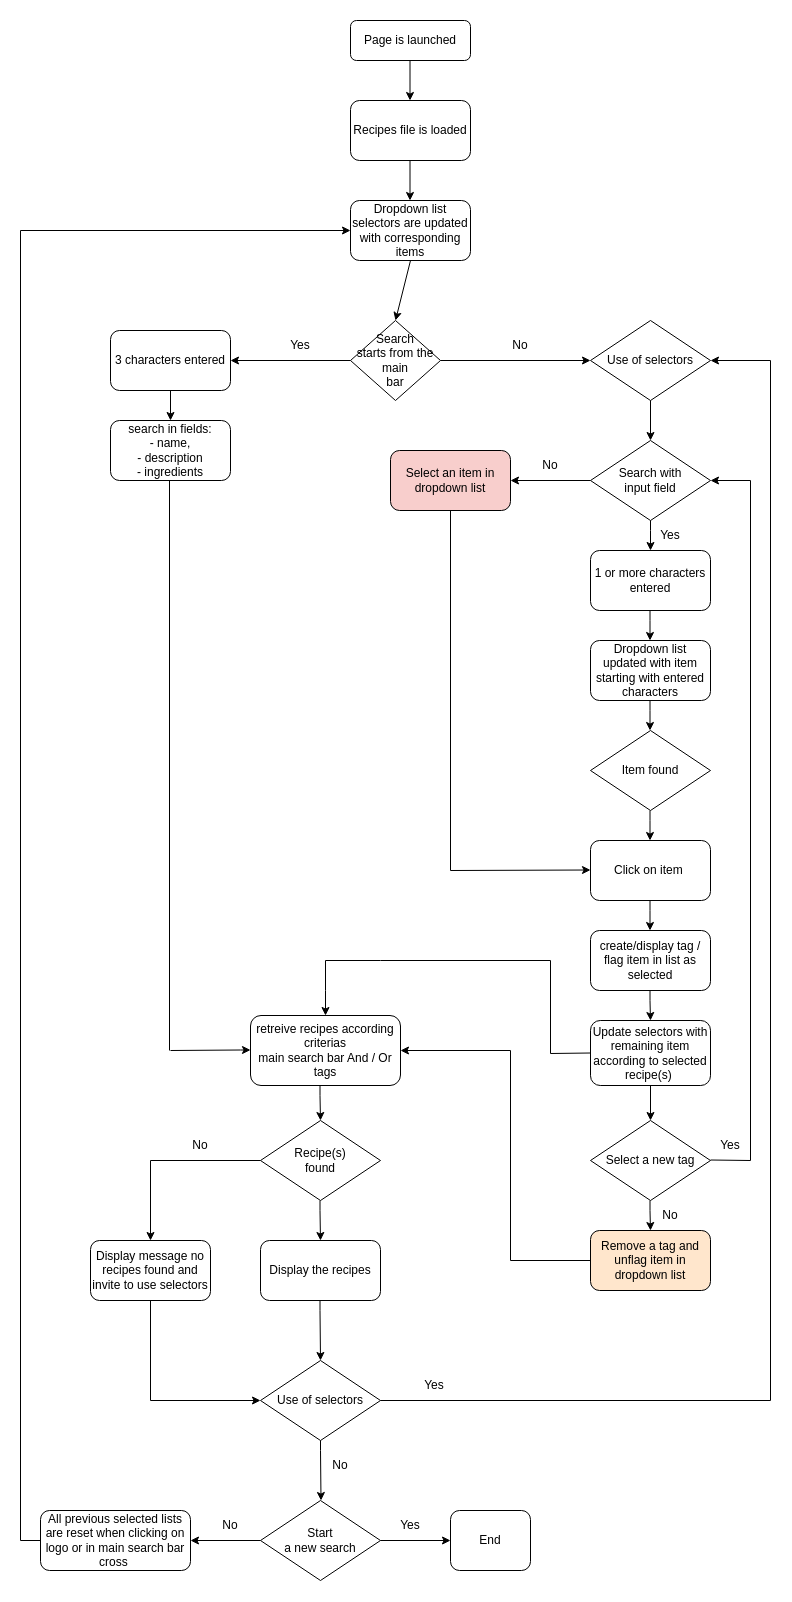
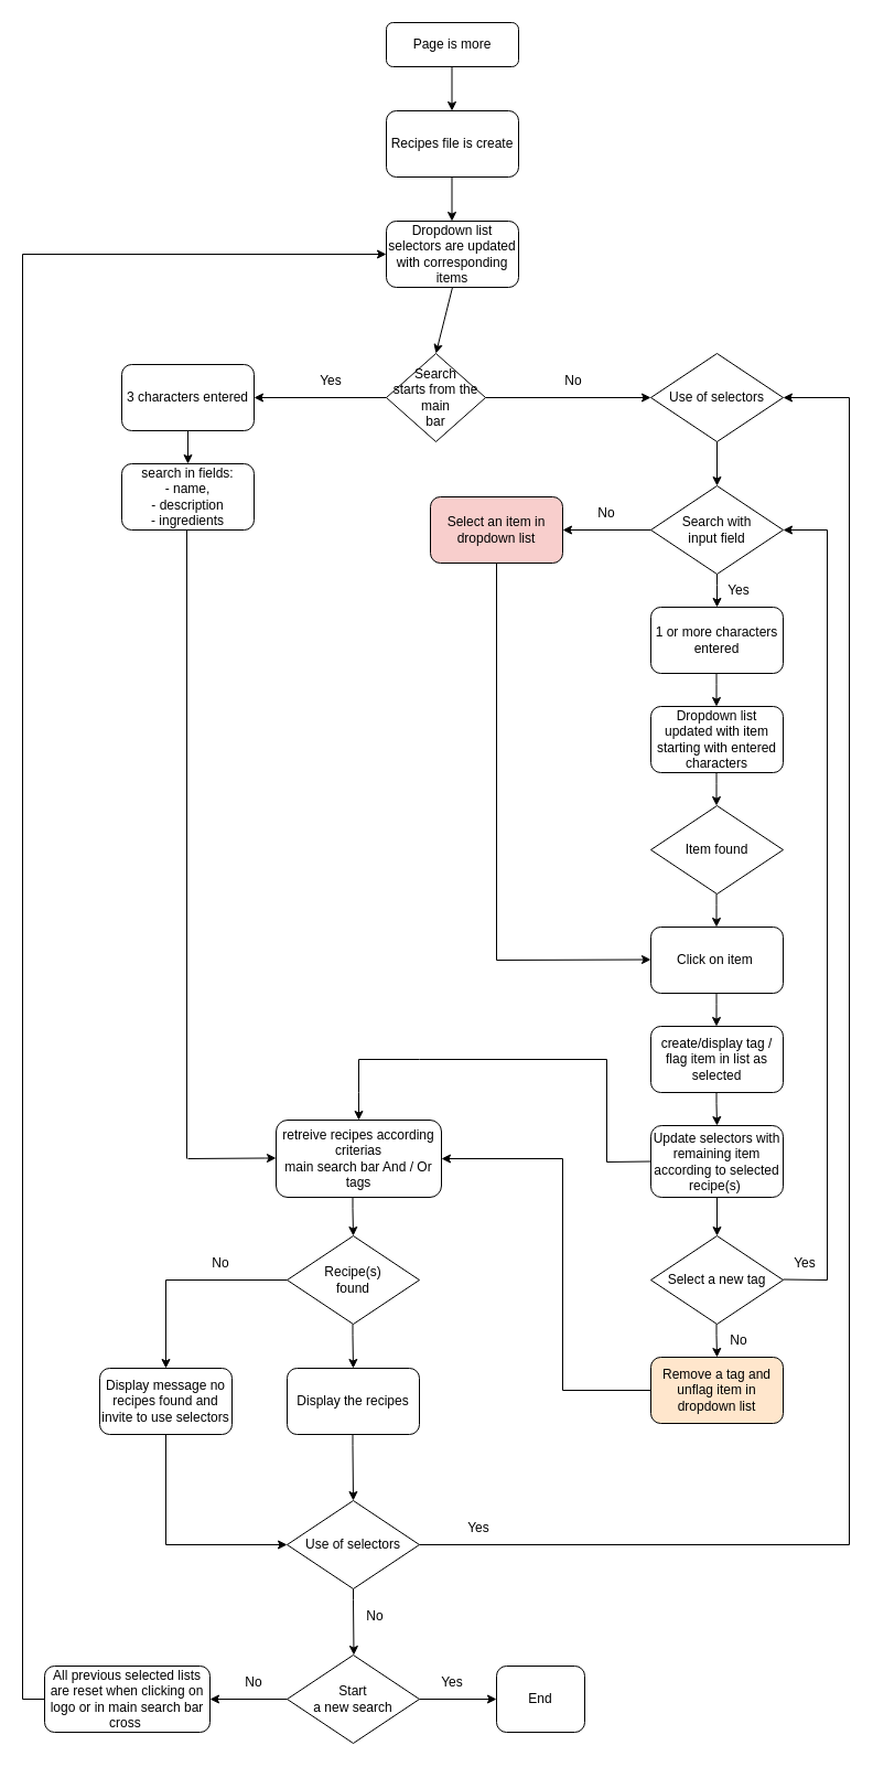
  <mxCell id="0" />
  <mxCell id="1" parent="0" />
- <mxCell id="2" value="Page is launched" style="rounded=1;whiteSpace=wrap;html=1;" parent="1" vertex="1"><mxGeometry x="350" y="20" width="120" height="40" as="geometry" /></mxCell>
+ <mxCell id="2" value="Page is more" style="rounded=1;whiteSpace=wrap;html=1;" parent="1" vertex="1"><mxGeometry x="350" y="20" width="120" height="40" as="geometry" /></mxCell>
  <mxCell id="3" value="Search &lt;br&gt;starts from the main &lt;br&gt;bar" style="rhombus;whiteSpace=wrap;html=1;" parent="1" vertex="1"><mxGeometry x="350" y="320" width="90" height="80" as="geometry" /></mxCell>
  <mxCell id="4" value="" style="endArrow=classic;html=1;rounded=0;exitX=1;exitY=0.5;exitDx=0;exitDy=0;" parent="1" source="3" edge="1"><mxGeometry width="50" height="50" relative="1" as="geometry"><mxPoint x="530" y="560" as="sourcePoint" /><mxPoint x="590" y="360" as="targetPoint" /><Array as="points" /></mxGeometry></mxCell>
  <mxCell id="5" value="" style="endArrow=classic;html=1;rounded=0;exitX=0;exitY=0.5;exitDx=0;exitDy=0;" parent="1" source="3" edge="1"><mxGeometry width="50" height="50" relative="1" as="geometry"><mxPoint x="170" y="390" as="sourcePoint" /><mxPoint x="230" y="360" as="targetPoint" /><Array as="points" /></mxGeometry></mxCell>
  <mxCell id="6" value="" style="endArrow=classic;html=1;rounded=0;entryX=0.5;entryY=0;entryDx=0;entryDy=0;exitX=0.5;exitY=1;exitDx=0;exitDy=0;" parent="1" source="61" target="3" edge="1"><mxGeometry width="50" height="50" relative="1" as="geometry"><mxPoint x="410" y="230" as="sourcePoint" /><mxPoint x="600" y="540" as="targetPoint" /></mxGeometry></mxCell>
  <mxCell id="7" value="3 characters entered" style="rounded=1;whiteSpace=wrap;html=1;" parent="1" vertex="1"><mxGeometry x="110" y="330" width="120" height="60" as="geometry" /></mxCell>
  <mxCell id="8" value="Yes" style="text;strokeColor=none;align=center;fillColor=none;html=1;verticalAlign=middle;whiteSpace=wrap;rounded=0;" parent="1" vertex="1"><mxGeometry x="270" y="330" width="60" height="30" as="geometry" /></mxCell>
  <mxCell id="9" value="No" style="text;strokeColor=none;align=center;fillColor=none;html=1;verticalAlign=middle;whiteSpace=wrap;rounded=0;" parent="1" vertex="1"><mxGeometry x="490" y="330" width="60" height="30" as="geometry" /></mxCell>
  <mxCell id="10" value="Recipe(s)&lt;br&gt;found" style="rhombus;whiteSpace=wrap;html=1;" parent="1" vertex="1"><mxGeometry x="260" y="1120" width="120" height="80" as="geometry" /></mxCell>
  <mxCell id="11" value="Display the recipes" style="rounded=1;whiteSpace=wrap;html=1;" parent="1" vertex="1"><mxGeometry x="260" y="1240" width="120" height="60" as="geometry" /></mxCell>
  <mxCell id="12" value="" style="endArrow=classic;html=1;rounded=0;exitX=0;exitY=0.5;exitDx=0;exitDy=0;entryX=1;entryY=0.5;entryDx=0;entryDy=0;" parent="1" source="56" target="50" edge="1"><mxGeometry width="50" height="50" relative="1" as="geometry"><mxPoint x="530" y="1260" as="sourcePoint" /><mxPoint x="430" y="1050" as="targetPoint" /><Array as="points"><mxPoint x="510" y="1260" /><mxPoint x="510" y="1050" /></Array></mxGeometry></mxCell>
  <mxCell id="13" value="Yes" style="text;strokeColor=none;align=center;fillColor=none;html=1;verticalAlign=middle;whiteSpace=wrap;rounded=0;" parent="1" vertex="1"><mxGeometry x="700" y="1130" width="60" height="30" as="geometry" /></mxCell>
  <mxCell id="14" value="Use of selectors" style="rhombus;whiteSpace=wrap;html=1;" parent="1" vertex="1"><mxGeometry x="260" y="1360" width="120" height="80" as="geometry" /></mxCell>
  <mxCell id="15" value="No" style="text;strokeColor=none;align=center;fillColor=none;html=1;verticalAlign=middle;whiteSpace=wrap;rounded=0;" parent="1" vertex="1"><mxGeometry x="170" y="1130" width="60" height="30" as="geometry" /></mxCell>
  <mxCell id="16" value="Use of selectors" style="rhombus;whiteSpace=wrap;html=1;" parent="1" vertex="1"><mxGeometry x="590" y="320" width="120" height="80" as="geometry" /></mxCell>
  <mxCell id="17" value="1 or more characters entered" style="rounded=1;whiteSpace=wrap;html=1;" parent="1" vertex="1"><mxGeometry x="590" y="550" width="120" height="60" as="geometry" /></mxCell>
- <mxCell id="18" value="Recipes file is loaded" style="rounded=1;whiteSpace=wrap;html=1;" parent="1" vertex="1"><mxGeometry x="350" y="100" width="120" height="60" as="geometry" /></mxCell>
+ <mxCell id="18" value="Recipes file is create" style="rounded=1;whiteSpace=wrap;html=1;" parent="1" vertex="1"><mxGeometry x="350" y="100" width="120" height="60" as="geometry" /></mxCell>
  <mxCell id="19" value="search in fields:&lt;br&gt;- name, &lt;br&gt;- description&lt;br&gt;- ingredients" style="rounded=1;whiteSpace=wrap;html=1;" parent="1" vertex="1"><mxGeometry x="110" y="420" width="120" height="60" as="geometry" /></mxCell>
  <mxCell id="20" value="" style="endArrow=classic;html=1;rounded=0;exitX=0.5;exitY=1;exitDx=0;exitDy=0;" parent="1" source="7" target="19" edge="1"><mxGeometry width="50" height="50" relative="1" as="geometry"><mxPoint x="280" y="580" as="sourcePoint" /><mxPoint x="330" y="530" as="targetPoint" /></mxGeometry></mxCell>
  <mxCell id="21" value="Display message no recipes found and invite to use selectors" style="rounded=1;whiteSpace=wrap;html=1;" parent="1" vertex="1"><mxGeometry x="90" y="1240" width="120" height="60" as="geometry" /></mxCell>
  <mxCell id="22" value="" style="endArrow=classic;html=1;rounded=0;exitX=0.5;exitY=1;exitDx=0;exitDy=0;entryX=0;entryY=0.5;entryDx=0;entryDy=0;" parent="1" source="21" edge="1" target="14"><mxGeometry width="50" height="50" relative="1" as="geometry"><mxPoint x="260" y="1310" as="sourcePoint" /><mxPoint x="140" y="1370" as="targetPoint" /><Array as="points"><mxPoint x="150" y="1400" /></Array></mxGeometry></mxCell>
  <mxCell id="23" value="" style="endArrow=classic;html=1;rounded=0;exitX=0.5;exitY=1;exitDx=0;exitDy=0;entryX=0.5;entryY=0;entryDx=0;entryDy=0;" parent="1" target="21" edge="1"><mxGeometry width="50" height="50" relative="1" as="geometry"><mxPoint x="260" y="1160" as="sourcePoint" /><mxPoint x="145" y="1160" as="targetPoint" /><Array as="points"><mxPoint x="150" y="1160" /></Array></mxGeometry></mxCell>
  <mxCell id="24" value="" style="endArrow=classic;html=1;rounded=0;exitX=0.5;exitY=1;exitDx=0;exitDy=0;" edge="1" parent="1" source="16"><mxGeometry width="50" height="50" relative="1" as="geometry"><mxPoint x="350" y="570" as="sourcePoint" /><mxPoint x="650" y="440" as="targetPoint" /></mxGeometry></mxCell>
  <mxCell id="25" value="Search with &lt;br&gt;input field" style="rhombus;whiteSpace=wrap;html=1;" vertex="1" parent="1"><mxGeometry x="590" y="440" width="120" height="80" as="geometry" /></mxCell>
  <mxCell id="26" value="" style="endArrow=classic;html=1;rounded=0;exitX=0.5;exitY=1;exitDx=0;exitDy=0;" edge="1" parent="1" source="25"><mxGeometry width="50" height="50" relative="1" as="geometry"><mxPoint x="660" y="410" as="sourcePoint" /><mxPoint x="650" y="550" as="targetPoint" /><Array as="points"><mxPoint x="650" y="530" /></Array></mxGeometry></mxCell>
  <mxCell id="27" value="Dropdown list updated with item starting with entered characters" style="rounded=1;whiteSpace=wrap;html=1;" vertex="1" parent="1"><mxGeometry x="590" y="640" width="120" height="60" as="geometry" /></mxCell>
  <mxCell id="28" value="Item found" style="rhombus;whiteSpace=wrap;html=1;" vertex="1" parent="1"><mxGeometry x="590" y="730" width="120" height="80" as="geometry" /></mxCell>
  <mxCell id="29" value="" style="endArrow=classic;html=1;rounded=0;exitX=0.5;exitY=1;exitDx=0;exitDy=0;" edge="1" parent="1"><mxGeometry width="50" height="50" relative="1" as="geometry"><mxPoint x="649.5" y="610" as="sourcePoint" /><mxPoint x="649.5" y="640" as="targetPoint" /><Array as="points"><mxPoint x="649.5" y="620" /></Array></mxGeometry></mxCell>
  <mxCell id="30" value="Click on item&amp;nbsp;" style="rounded=1;whiteSpace=wrap;html=1;" vertex="1" parent="1"><mxGeometry x="590" y="840" width="120" height="60" as="geometry" /></mxCell>
  <mxCell id="31" value="Yes" style="text;strokeColor=none;align=center;fillColor=none;html=1;verticalAlign=middle;whiteSpace=wrap;rounded=0;" vertex="1" parent="1"><mxGeometry x="640" y="520" width="60" height="30" as="geometry" /></mxCell>
  <mxCell id="32" value="" style="endArrow=classic;html=1;rounded=0;exitX=0;exitY=0.5;exitDx=0;exitDy=0;" edge="1" parent="1"><mxGeometry width="50" height="50" relative="1" as="geometry"><mxPoint x="590" y="480" as="sourcePoint" /><mxPoint x="510" y="480" as="targetPoint" /><Array as="points" /></mxGeometry></mxCell>
  <mxCell id="33" value="No" style="text;strokeColor=none;align=center;fillColor=none;html=1;verticalAlign=middle;whiteSpace=wrap;rounded=0;" vertex="1" parent="1"><mxGeometry x="520" y="450" width="60" height="30" as="geometry" /></mxCell>
  <mxCell id="34" value="Select an item in dropdown list" style="rounded=1;whiteSpace=wrap;html=1;fillColor=#f8cecc;" vertex="1" parent="1"><mxGeometry x="390" y="450" width="120" height="60" as="geometry" /></mxCell>
  <mxCell id="35" value="" style="endArrow=classic;html=1;rounded=0;exitX=0.5;exitY=1;exitDx=0;exitDy=0;" edge="1" parent="1"><mxGeometry width="50" height="50" relative="1" as="geometry"><mxPoint x="649.5" y="700" as="sourcePoint" /><mxPoint x="649.5" y="730" as="targetPoint" /><Array as="points"><mxPoint x="649.5" y="710" /></Array></mxGeometry></mxCell>
  <mxCell id="36" value="" style="endArrow=none;html=1;rounded=0;" edge="1" parent="1"><mxGeometry width="50" height="50" relative="1" as="geometry"><mxPoint x="450" y="870" as="sourcePoint" /><mxPoint x="450" y="510" as="targetPoint" /></mxGeometry></mxCell>
  <mxCell id="37" value="" style="endArrow=classic;html=1;rounded=0;" edge="1" parent="1"><mxGeometry width="50" height="50" relative="1" as="geometry"><mxPoint x="450" y="870" as="sourcePoint" /><mxPoint x="590" y="869.5" as="targetPoint" /><Array as="points" /></mxGeometry></mxCell>
  <mxCell id="38" value="" style="endArrow=classic;html=1;rounded=0;exitX=0.5;exitY=1;exitDx=0;exitDy=0;" edge="1" parent="1"><mxGeometry width="50" height="50" relative="1" as="geometry"><mxPoint x="649.5" y="810" as="sourcePoint" /><mxPoint x="649.5" y="840" as="targetPoint" /><Array as="points"><mxPoint x="649.5" y="820" /></Array></mxGeometry></mxCell>
  <mxCell id="39" value="create/display tag /&lt;br&gt;flag item in list as selected" style="rounded=1;whiteSpace=wrap;html=1;" vertex="1" parent="1"><mxGeometry x="590" y="930" width="120" height="60" as="geometry" /></mxCell>
  <mxCell id="40" value="" style="endArrow=classic;html=1;rounded=0;exitX=0.5;exitY=1;exitDx=0;exitDy=0;" edge="1" parent="1"><mxGeometry width="50" height="50" relative="1" as="geometry"><mxPoint x="649.5" y="900" as="sourcePoint" /><mxPoint x="649.5" y="930" as="targetPoint" /><Array as="points"><mxPoint x="649.5" y="910" /></Array></mxGeometry></mxCell>
  <mxCell id="41" value="Select a new tag" style="rhombus;whiteSpace=wrap;html=1;" vertex="1" parent="1"><mxGeometry x="590" y="1120" width="120" height="80" as="geometry" /></mxCell>
  <mxCell id="42" value="" style="endArrow=classic;html=1;rounded=0;entryX=1;entryY=0.5;entryDx=0;entryDy=0;" edge="1" parent="1" target="25"><mxGeometry width="50" height="50" relative="1" as="geometry"><mxPoint x="750" y="480" as="sourcePoint" /><mxPoint x="750" y="480" as="targetPoint" /><Array as="points" /></mxGeometry></mxCell>
  <mxCell id="43" value="" style="endArrow=none;html=1;rounded=0;" edge="1" parent="1"><mxGeometry width="50" height="50" relative="1" as="geometry"><mxPoint x="710" y="1159.5" as="sourcePoint" /><mxPoint x="750" y="1160" as="targetPoint" /></mxGeometry></mxCell>
  <mxCell id="44" value="" style="endArrow=none;html=1;rounded=0;" edge="1" parent="1"><mxGeometry width="50" height="50" relative="1" as="geometry"><mxPoint x="750" y="1160" as="sourcePoint" /><mxPoint x="750" y="480" as="targetPoint" /></mxGeometry></mxCell>
  <mxCell id="45" value="" style="endArrow=classic;html=1;rounded=0;exitX=0.5;exitY=1;exitDx=0;exitDy=0;" edge="1" parent="1"><mxGeometry width="50" height="50" relative="1" as="geometry"><mxPoint x="649.5" y="990" as="sourcePoint" /><mxPoint x="650" y="1020" as="targetPoint" /><Array as="points"><mxPoint x="649.5" y="1000" /></Array></mxGeometry></mxCell>
  <mxCell id="46" value="" style="endArrow=classic;html=1;rounded=0;" edge="1" parent="1"><mxGeometry width="50" height="50" relative="1" as="geometry"><mxPoint x="170" y="1050" as="sourcePoint" /><mxPoint x="250" y="1049.5" as="targetPoint" /><Array as="points"><mxPoint x="240" y="1049.5" /></Array></mxGeometry></mxCell>
  <mxCell id="47" value="No" style="text;strokeColor=none;align=center;fillColor=none;html=1;verticalAlign=middle;whiteSpace=wrap;rounded=0;" vertex="1" parent="1"><mxGeometry x="640" y="1200" width="60" height="30" as="geometry" /></mxCell>
  <mxCell id="48" value="" style="edgeStyle=orthogonalEdgeStyle;rounded=0;orthogonalLoop=1;jettySize=auto;html=1;" edge="1" parent="1" source="49" target="41"><mxGeometry relative="1" as="geometry" /></mxCell>
  <mxCell id="49" value="Update selectors with remaining item according to selected recipe(s)&amp;nbsp;" style="rounded=1;whiteSpace=wrap;html=1;" vertex="1" parent="1"><mxGeometry x="590" y="1020" width="120" height="65" as="geometry" /></mxCell>
  <mxCell id="50" value="retreive recipes according criterias&lt;br&gt;main search bar And / Or tags" style="rounded=1;whiteSpace=wrap;html=1;" vertex="1" parent="1"><mxGeometry x="250" y="1015" width="150" height="70" as="geometry" /></mxCell>
  <mxCell id="51" value="Yes" style="text;strokeColor=none;align=center;fillColor=none;html=1;verticalAlign=middle;whiteSpace=wrap;rounded=0;" vertex="1" parent="1"><mxGeometry x="404" y="1370" width="60" height="30" as="geometry" /></mxCell>
  <mxCell id="52" value="" style="endArrow=classic;html=1;rounded=0;exitX=1;exitY=0.5;exitDx=0;exitDy=0;" edge="1" parent="1" source="14"><mxGeometry width="50" height="50" relative="1" as="geometry"><mxPoint x="770" y="1371" as="sourcePoint" /><mxPoint x="710" y="360" as="targetPoint" /><Array as="points"><mxPoint x="770" y="1400" /><mxPoint x="770" y="360" /></Array></mxGeometry></mxCell>
  <mxCell id="53" value="" style="endArrow=none;html=1;rounded=0;" edge="1" parent="1"><mxGeometry width="50" height="50" relative="1" as="geometry"><mxPoint x="169" y="1050" as="sourcePoint" /><mxPoint x="169" y="480" as="targetPoint" /></mxGeometry></mxCell>
  <mxCell id="54" value="" style="endArrow=classic;html=1;rounded=0;exitX=0.5;exitY=1;exitDx=0;exitDy=0;" edge="1" parent="1"><mxGeometry width="50" height="50" relative="1" as="geometry"><mxPoint x="649.5" y="1200" as="sourcePoint" /><mxPoint x="650" y="1230" as="targetPoint" /><Array as="points"><mxPoint x="649.5" y="1210" /></Array></mxGeometry></mxCell>
  <mxCell id="55" value="" style="endArrow=classic;html=1;rounded=0;exitX=0.5;exitY=1;exitDx=0;exitDy=0;entryX=0.5;entryY=0;entryDx=0;entryDy=0;entryPerimeter=0;" edge="1" parent="1" target="10"><mxGeometry width="50" height="50" relative="1" as="geometry"><mxPoint x="319.5" y="1085" as="sourcePoint" /><mxPoint x="320" y="1115" as="targetPoint" /><Array as="points"><mxPoint x="319.5" y="1095" /></Array></mxGeometry></mxCell>
  <mxCell id="56" value="Remove a tag and unflag item in dropdown list" style="rounded=1;whiteSpace=wrap;html=1;fillColor=#ffe6cc;" vertex="1" parent="1"><mxGeometry x="590" y="1230" width="120" height="60" as="geometry" /></mxCell>
  <mxCell id="57" value="" style="endArrow=classic;html=1;rounded=0;exitX=0;exitY=0.5;exitDx=0;exitDy=0;entryX=0.5;entryY=0;entryDx=0;entryDy=0;" edge="1" parent="1" source="49" target="50"><mxGeometry width="50" height="50" relative="1" as="geometry"><mxPoint x="490" y="960" as="sourcePoint" /><mxPoint x="330" y="1010" as="targetPoint" /><Array as="points"><mxPoint x="550" y="1053" /><mxPoint x="550" y="960" /><mxPoint x="380" y="960" /><mxPoint x="325" y="960" /><mxPoint x="325" y="990" /></Array></mxGeometry></mxCell>
  <mxCell id="58" value="" style="endArrow=classic;html=1;rounded=0;exitX=0.5;exitY=1;exitDx=0;exitDy=0;entryX=0.5;entryY=0;entryDx=0;entryDy=0;" edge="1" parent="1" target="11"><mxGeometry width="50" height="50" relative="1" as="geometry"><mxPoint x="319.5" y="1200" as="sourcePoint" /><mxPoint x="320" y="1235" as="targetPoint" /><Array as="points"><mxPoint x="319.5" y="1210" /></Array></mxGeometry></mxCell>
  <mxCell id="59" value="" style="endArrow=classic;html=1;rounded=0;exitX=0.5;exitY=1;exitDx=0;exitDy=0;entryX=0.5;entryY=0;entryDx=0;entryDy=0;" edge="1" parent="1" target="14"><mxGeometry width="50" height="50" relative="1" as="geometry"><mxPoint x="319.5" y="1300" as="sourcePoint" /><mxPoint x="320" y="1350" as="targetPoint" /><Array as="points"><mxPoint x="319.5" y="1310" /></Array></mxGeometry></mxCell>
  <mxCell id="60" value="" style="endArrow=classic;html=1;rounded=0;exitX=0.5;exitY=1;exitDx=0;exitDy=0;entryX=0.5;entryY=0;entryDx=0;entryDy=0;" edge="1" parent="1"><mxGeometry width="50" height="50" relative="1" as="geometry"><mxPoint x="409.5" y="60" as="sourcePoint" /><mxPoint x="409.5" y="100" as="targetPoint" /></mxGeometry></mxCell>
  <mxCell id="61" value="Dropdown list selectors are updated with corresponding items" style="rounded=1;whiteSpace=wrap;html=1;" vertex="1" parent="1"><mxGeometry x="350" y="200" width="120" height="60" as="geometry" /></mxCell>
  <mxCell id="62" value="" style="endArrow=classic;html=1;rounded=0;exitX=0.5;exitY=1;exitDx=0;exitDy=0;entryX=0.5;entryY=0;entryDx=0;entryDy=0;" edge="1" parent="1"><mxGeometry width="50" height="50" relative="1" as="geometry"><mxPoint x="409.5" y="160" as="sourcePoint" /><mxPoint x="409.5" y="200" as="targetPoint" /></mxGeometry></mxCell>
  <mxCell id="63" value="" style="endArrow=classic;html=1;rounded=0;exitX=0.5;exitY=1;exitDx=0;exitDy=0;entryX=0.5;entryY=0;entryDx=0;entryDy=0;" edge="1" parent="1"><mxGeometry width="50" height="50" relative="1" as="geometry"><mxPoint x="320" y="1440" as="sourcePoint" /><mxPoint x="320.5" y="1500" as="targetPoint" /><Array as="points"><mxPoint x="320" y="1450" /></Array></mxGeometry></mxCell>
  <mxCell id="64" value="No" style="text;strokeColor=none;align=center;fillColor=none;html=1;verticalAlign=middle;whiteSpace=wrap;rounded=0;" vertex="1" parent="1"><mxGeometry x="310" y="1450" width="60" height="30" as="geometry" /></mxCell>
  <mxCell id="65" value="Start &lt;br&gt;a new search" style="rhombus;whiteSpace=wrap;html=1;" vertex="1" parent="1"><mxGeometry x="260" y="1500" width="120" height="80" as="geometry" /></mxCell>
  <mxCell id="66" value="All previous selected lists are reset when clicking on logo or in main search bar cross&amp;nbsp;" style="rounded=1;whiteSpace=wrap;html=1;" vertex="1" parent="1"><mxGeometry x="40" y="1510" width="150" height="60" as="geometry" /></mxCell>
  <mxCell id="67" value="" style="endArrow=classic;html=1;rounded=0;exitX=0;exitY=0.5;exitDx=0;exitDy=0;entryX=1;entryY=0.5;entryDx=0;entryDy=0;" edge="1" parent="1" source="65" target="66"><mxGeometry width="50" height="50" relative="1" as="geometry"><mxPoint x="170" y="1620" as="sourcePoint" /><mxPoint x="220" y="1570" as="targetPoint" /></mxGeometry></mxCell>
  <mxCell id="68" value="" style="endArrow=classic;html=1;rounded=0;" edge="1" parent="1" target="69"><mxGeometry width="50" height="50" relative="1" as="geometry"><mxPoint x="380" y="1540" as="sourcePoint" /><mxPoint x="440" y="1540" as="targetPoint" /></mxGeometry></mxCell>
  <mxCell id="69" value="End" style="rounded=1;whiteSpace=wrap;html=1;" vertex="1" parent="1"><mxGeometry x="450" y="1510" width="80" height="60" as="geometry" /></mxCell>
  <mxCell id="70" value="Yes" style="text;strokeColor=none;align=center;fillColor=none;html=1;verticalAlign=middle;whiteSpace=wrap;rounded=0;" vertex="1" parent="1"><mxGeometry x="380" y="1510" width="60" height="30" as="geometry" /></mxCell>
  <mxCell id="71" value="No" style="text;strokeColor=none;align=center;fillColor=none;html=1;verticalAlign=middle;whiteSpace=wrap;rounded=0;" vertex="1" parent="1"><mxGeometry x="200" y="1510" width="60" height="30" as="geometry" /></mxCell>
  <mxCell id="72" value="" style="endArrow=classic;html=1;rounded=0;entryX=0;entryY=0.5;entryDx=0;entryDy=0;" edge="1" parent="1" target="61"><mxGeometry width="50" height="50" relative="1" as="geometry"><mxPoint x="40" y="1540" as="sourcePoint" /><mxPoint x="30" y="470" as="targetPoint" /><Array as="points"><mxPoint x="20" y="1540" /><mxPoint x="20" y="230" /></Array></mxGeometry></mxCell>
